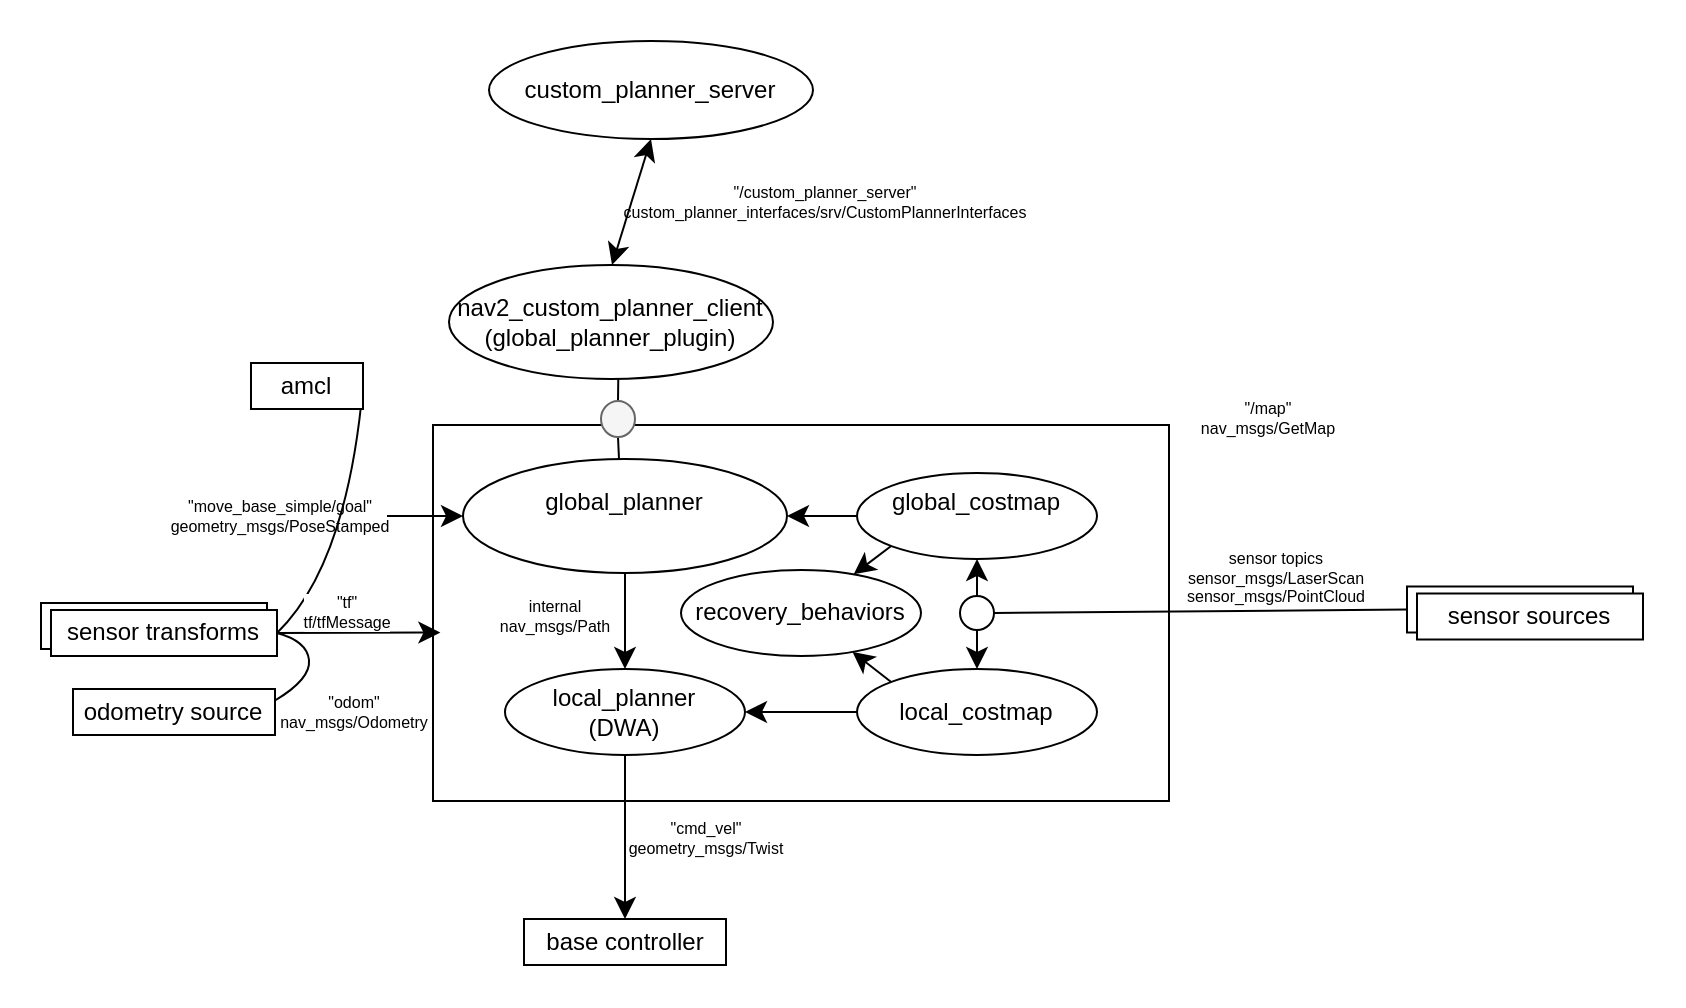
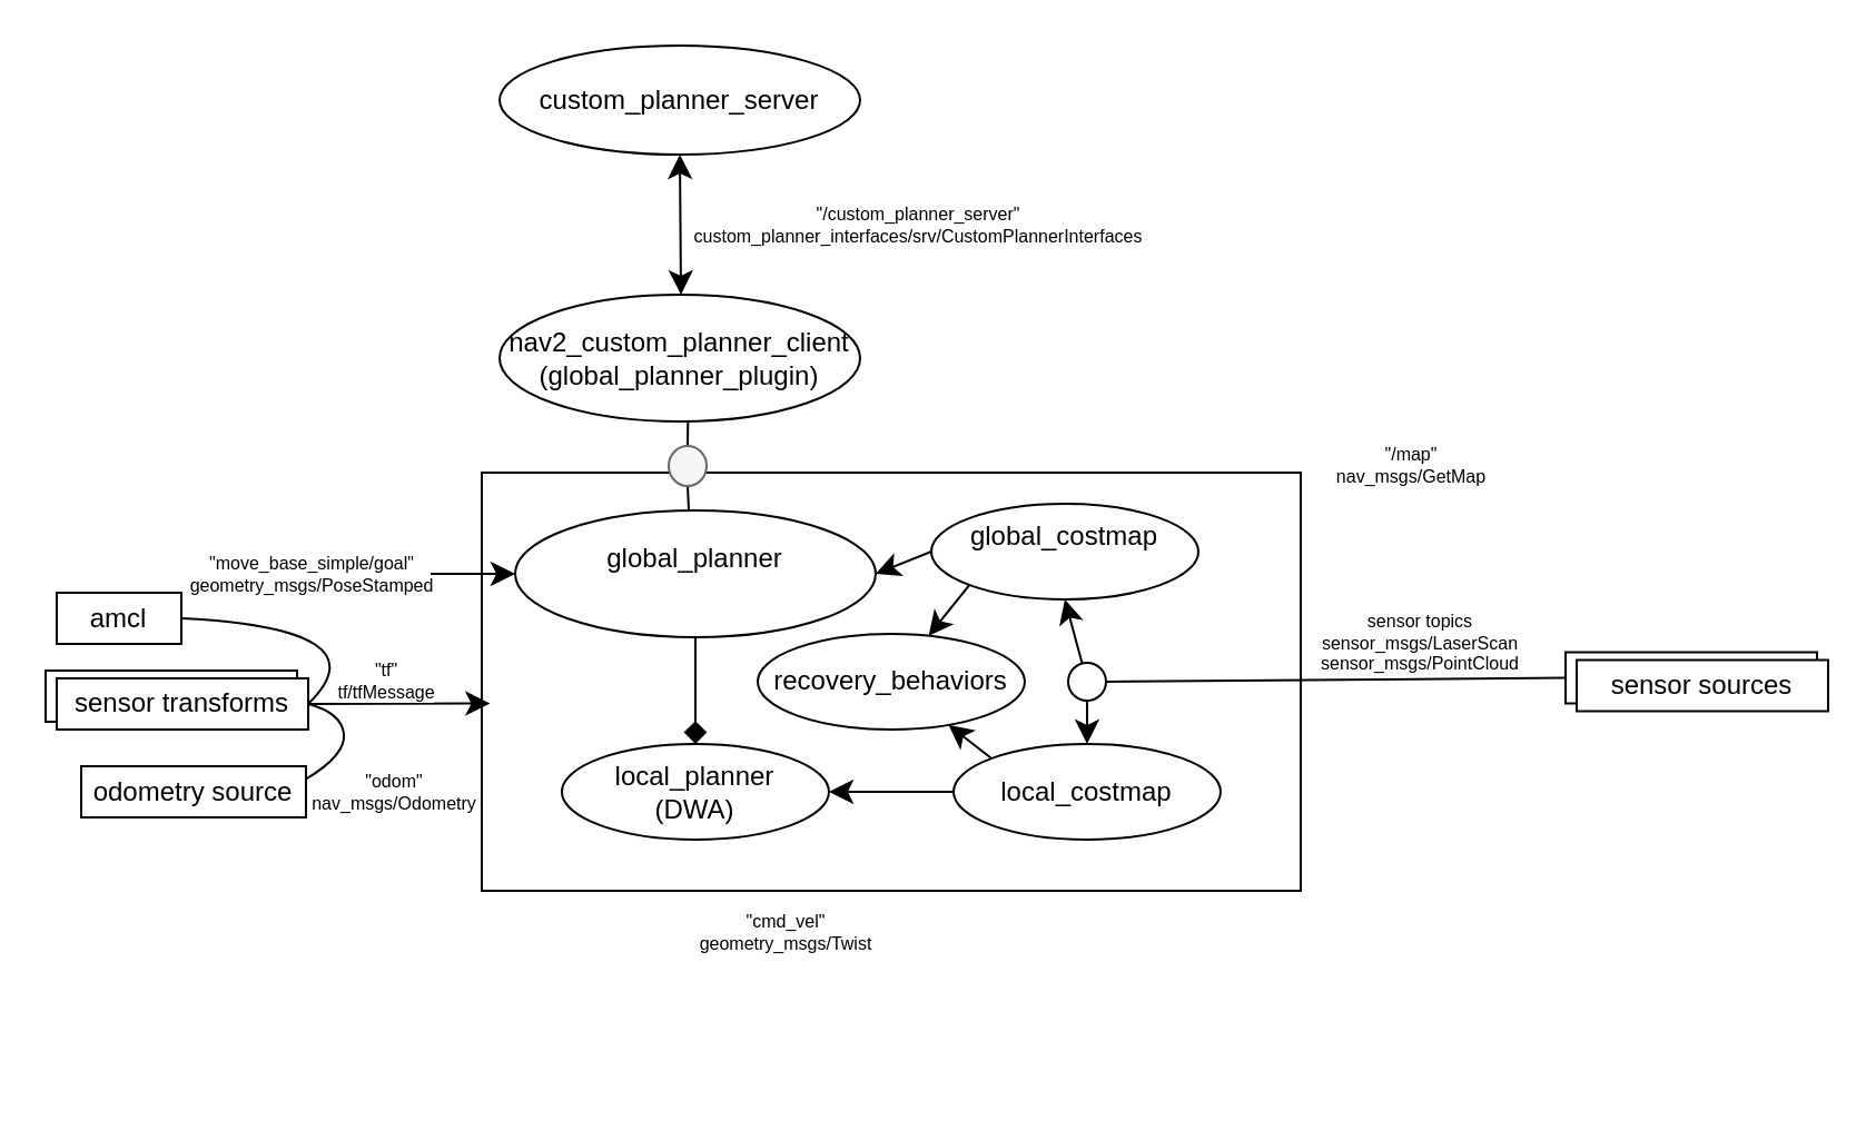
  <mxCell id="0" />
  <mxCell id="1" parent="0" />
  <mxCell id="2" value="" style="rounded=0;whiteSpace=wrap;html=1;" vertex="1" parent="1"><mxGeometry x="20" y="301" width="113" height="23" as="geometry" /></mxCell>
  <mxCell id="3" value="" style="rounded=0;whiteSpace=wrap;html=1;" vertex="1" parent="1"><mxGeometry x="216" y="212" width="368" height="188" as="geometry" /></mxCell>
- <mxCell id="4" style="edgeStyle=none;curved=1;rounded=0;orthogonalLoop=1;jettySize=auto;html=1;exitX=0.5;exitY=1;exitDx=0;exitDy=0;fontSize=12;startSize=8;endSize=8;" edge="1" parent="1" source="5" target="7"><mxGeometry relative="1" as="geometry" /></mxCell>
+ <mxCell id="4" style="edgeStyle=none;curved=1;rounded=0;orthogonalLoop=1;jettySize=auto;html=1;exitX=0.5;exitY=1;exitDx=0;exitDy=0;fontSize=12;startSize=8;endSize=8;endArrow=diamond;" edge="1" parent="1" source="5" target="7"><mxGeometry relative="1" as="geometry" /></mxCell>
  <mxCell id="5" value="&lt;div&gt;global_planner&lt;/div&gt;&lt;div&gt;&lt;br&gt;&lt;/div&gt;" style="ellipse;whiteSpace=wrap;html=1;" vertex="1" parent="1"><mxGeometry x="231" y="229" width="162" height="57" as="geometry" /></mxCell>
- <mxCell id="6" style="edgeStyle=none;curved=1;rounded=0;orthogonalLoop=1;jettySize=auto;html=1;exitX=0.5;exitY=1;exitDx=0;exitDy=0;fontSize=12;startSize=8;endSize=8;" edge="1" parent="1" source="7" target="29"><mxGeometry relative="1" as="geometry" /></mxCell>
  <mxCell id="7" value="&lt;div&gt;local_planner&lt;/div&gt;&lt;div&gt;(DWA)&lt;br&gt;&lt;/div&gt;" style="ellipse;whiteSpace=wrap;html=1;" vertex="1" parent="1"><mxGeometry x="252" y="334" width="120" height="43" as="geometry" /></mxCell>
  <mxCell id="8" style="edgeStyle=none;curved=1;rounded=0;orthogonalLoop=1;jettySize=auto;html=1;exitX=0;exitY=0.5;exitDx=0;exitDy=0;fontSize=12;startSize=8;endSize=8;" edge="1" parent="1" source="10" target="7"><mxGeometry relative="1" as="geometry" /></mxCell>
  <mxCell id="9" style="edgeStyle=none;curved=1;rounded=0;orthogonalLoop=1;jettySize=auto;html=1;exitX=0;exitY=0;exitDx=0;exitDy=0;fontSize=12;startSize=8;endSize=8;" edge="1" parent="1" source="10" target="11"><mxGeometry relative="1" as="geometry" /></mxCell>
  <mxCell id="10" value="local_costmap" style="ellipse;whiteSpace=wrap;html=1;" vertex="1" parent="1"><mxGeometry x="428" y="334" width="120" height="43" as="geometry" /></mxCell>
  <mxCell id="11" value="recovery_behaviors" style="ellipse;whiteSpace=wrap;html=1;" vertex="1" parent="1"><mxGeometry x="340" y="284.5" width="120" height="43" as="geometry" /></mxCell>
  <mxCell id="12" style="edgeStyle=none;curved=1;rounded=0;orthogonalLoop=1;jettySize=auto;html=1;exitX=0;exitY=1;exitDx=0;exitDy=0;fontSize=12;startSize=8;endSize=8;" edge="1" parent="1" source="15" target="11"><mxGeometry relative="1" as="geometry" /></mxCell>
  <mxCell id="13" style="edgeStyle=none;curved=1;rounded=0;orthogonalLoop=1;jettySize=auto;html=1;exitX=0.5;exitY=1;exitDx=0;exitDy=0;fontSize=12;startSize=8;endSize=8;startArrow=none;startFill=0;" edge="1" parent="1" source="38" target="10"><mxGeometry relative="1" as="geometry" /></mxCell>
  <mxCell id="14" style="edgeStyle=none;curved=1;rounded=0;orthogonalLoop=1;jettySize=auto;html=1;exitX=0;exitY=0.5;exitDx=0;exitDy=0;entryX=1;entryY=0.5;entryDx=0;entryDy=0;fontSize=12;startSize=8;endSize=8;" edge="1" parent="1" source="15" target="5"><mxGeometry relative="1" as="geometry" /></mxCell>
- <mxCell id="15" value="&lt;div&gt;global_costmap&lt;/div&gt;&lt;div&gt;&lt;br&gt;&lt;/div&gt;" style="ellipse;whiteSpace=wrap;html=1;" vertex="1" parent="1"><mxGeometry x="428" y="236" width="120" height="43" as="geometry" /></mxCell>
+ <mxCell id="15" value="&lt;div&gt;global_costmap&lt;/div&gt;&lt;div&gt;&lt;br&gt;&lt;/div&gt;" style="ellipse;whiteSpace=wrap;html=1;" vertex="1" parent="1"><mxGeometry x="418" y="226" width="120" height="43" as="geometry" /></mxCell>
  <mxCell id="16" value="" style="endArrow=none;html=1;rounded=0;fontSize=12;startSize=8;endSize=8;curved=1;" edge="1" parent="1" source="22"><mxGeometry width="50" height="50" relative="1" as="geometry"><mxPoint x="309" y="229" as="sourcePoint" /><mxPoint x="309" y="161" as="targetPoint" /></mxGeometry></mxCell>
  <mxCell id="17" value="&lt;div&gt;nav2_custom_planner_client&lt;/div&gt;&lt;div&gt;(global_planner_plugin)&lt;br&gt;&lt;/div&gt;" style="ellipse;whiteSpace=wrap;html=1;" vertex="1" parent="1"><mxGeometry x="224" y="132" width="162" height="57" as="geometry" /></mxCell>
  <mxCell id="18" value="" style="endArrow=classic;startArrow=classic;html=1;rounded=0;fontSize=12;startSize=8;endSize=8;curved=1;entryX=0.5;entryY=1;entryDx=0;entryDy=0;" edge="1" parent="1" target="19"><mxGeometry width="50" height="50" relative="1" as="geometry"><mxPoint x="305.5" y="132" as="sourcePoint" /><mxPoint x="303" y="77" as="targetPoint" /></mxGeometry></mxCell>
- <mxCell id="19" value="custom_planner_server" style="ellipse;whiteSpace=wrap;html=1;" vertex="1" parent="1"><mxGeometry x="244" y="20" width="162" height="49" as="geometry" /></mxCell>
+ <mxCell id="19" value="custom_planner_server" style="ellipse;whiteSpace=wrap;html=1;" vertex="1" parent="1"><mxGeometry x="224" y="20" width="162" height="49" as="geometry" /></mxCell>
  <mxCell id="20" value="&lt;div align=&quot;center&quot; style=&quot;line-height: 40%;&quot;&gt;&lt;font style=&quot;font-size: 8px;&quot;&gt;&quot;/custom_planner_server&quot;&lt;/font&gt;&lt;/div&gt;&lt;div align=&quot;center&quot; style=&quot;line-height: 40%;&quot;&gt;&lt;font style=&quot;font-size: 8px;&quot;&gt;custom_planner_interfaces/srv/CustomPlannerInterfaces&lt;br&gt;&lt;/font&gt;&lt;/div&gt;" style="text;html=1;align=center;verticalAlign=middle;whiteSpace=wrap;rounded=0;fontSize=16;" vertex="1" parent="1"><mxGeometry x="308" y="79" width="209" height="42" as="geometry" /></mxCell>
  <mxCell id="21" value="" style="endArrow=none;html=1;rounded=0;fontSize=12;startSize=8;endSize=8;curved=1;" edge="1" parent="1" target="22"><mxGeometry width="50" height="50" relative="1" as="geometry"><mxPoint x="309" y="229" as="sourcePoint" /><mxPoint x="309" y="161" as="targetPoint" /></mxGeometry></mxCell>
  <mxCell id="22" value="" style="ellipse;whiteSpace=wrap;html=1;fillColor=#f5f5f5;strokeColor=#666666;fontColor=#333333;" vertex="1" parent="1"><mxGeometry x="300" y="200" width="17" height="18" as="geometry" /></mxCell>
  <mxCell id="23" style="edgeStyle=none;curved=1;rounded=0;orthogonalLoop=1;jettySize=auto;html=1;exitX=1;exitY=0.5;exitDx=0;exitDy=0;entryX=0;entryY=0.5;entryDx=0;entryDy=0;fontSize=12;startSize=8;endSize=8;" edge="1" parent="1" source="24" target="5"><mxGeometry relative="1" as="geometry" /></mxCell>
  <mxCell id="24" value="&lt;div style=&quot;font-size: 8px;&quot;&gt;&lt;font style=&quot;font-size: 8px;&quot;&gt;&quot;move_base_simple/goal&quot;&lt;/font&gt;&lt;/div&gt;&lt;div style=&quot;font-size: 8px;&quot;&gt;&lt;font style=&quot;font-size: 8px;&quot;&gt;geometry_msgs/PoseStamped&lt;br&gt;&lt;/font&gt;&lt;/div&gt;" style="text;html=1;align=center;verticalAlign=middle;whiteSpace=wrap;rounded=0;fontSize=16;" vertex="1" parent="1"><mxGeometry x="87" y="242.5" width="106" height="30" as="geometry" /></mxCell>
- <mxCell id="25" value="&lt;div style=&quot;font-size: 8px;&quot;&gt;&lt;font style=&quot;font-size: 8px;&quot;&gt;internal&lt;/font&gt;&lt;/div&gt;&lt;div style=&quot;font-size: 8px;&quot;&gt;&lt;font style=&quot;font-size: 8px;&quot;&gt;nav_msgs/Path&lt;br&gt;&lt;/font&gt;&lt;/div&gt;" style="text;html=1;align=center;verticalAlign=middle;whiteSpace=wrap;rounded=0;fontSize=16;" vertex="1" parent="1"><mxGeometry x="247" y="289" width="61" height="38" as="geometry" /></mxCell>
  <mxCell id="26" value="odometry source" style="rounded=0;whiteSpace=wrap;html=1;" vertex="1" parent="1"><mxGeometry x="36" y="344" width="101" height="23" as="geometry" /></mxCell>
  <mxCell id="27" style="edgeStyle=none;curved=1;rounded=0;orthogonalLoop=1;jettySize=auto;html=1;exitX=1;exitY=0.25;exitDx=0;exitDy=0;fontSize=12;startSize=8;endSize=8;entryX=1;entryY=0.5;entryDx=0;entryDy=0;endArrow=none;endFill=0;" edge="1" parent="1" source="26" target="33"><mxGeometry relative="1" as="geometry"><mxPoint x="177.167" y="317.5" as="targetPoint" /><Array as="points"><mxPoint x="155" y="339" /><mxPoint x="153" y="320" /></Array></mxGeometry></mxCell>
  <mxCell id="28" value="&lt;div style=&quot;font-size: 8px;&quot;&gt;&lt;font style=&quot;font-size: 8px;&quot;&gt;&quot;odom&quot;&lt;/font&gt;&lt;/div&gt;&lt;div style=&quot;font-size: 8px;&quot;&gt;&lt;font style=&quot;font-size: 8px;&quot;&gt;nav_msgs/Odometry&lt;br&gt;&lt;/font&gt;&lt;/div&gt;" style="text;html=1;align=center;verticalAlign=middle;whiteSpace=wrap;rounded=0;fontSize=16;" vertex="1" parent="1"><mxGeometry x="138" y="340.5" width="78" height="30" as="geometry" /></mxCell>
- <mxCell id="29" value="base controller" style="rounded=0;whiteSpace=wrap;html=1;" vertex="1" parent="1"><mxGeometry x="261.5" y="459" width="101" height="23" as="geometry" /></mxCell>
  <mxCell id="30" value="&lt;div style=&quot;font-size: 8px;&quot;&gt;&lt;font style=&quot;font-size: 8px;&quot;&gt;&quot;cmd_vel&quot;&lt;/font&gt;&lt;/div&gt;&lt;div style=&quot;font-size: 8px;&quot;&gt;&lt;font style=&quot;font-size: 8px;&quot;&gt;geometry_msgs/Twist&lt;br&gt;&lt;/font&gt;&lt;/div&gt;" style="text;html=1;align=center;verticalAlign=middle;whiteSpace=wrap;rounded=0;fontSize=16;" vertex="1" parent="1"><mxGeometry x="308" y="400" width="90" height="38" as="geometry" /></mxCell>
  <mxCell id="31" value="&lt;div style=&quot;font-size: 8px;&quot;&gt;&lt;font style=&quot;font-size: 8px;&quot;&gt;&quot;/map&quot;&lt;/font&gt;&lt;/div&gt;&lt;div style=&quot;font-size: 8px;&quot;&gt;&lt;font style=&quot;font-size: 8px;&quot;&gt;nav_msgs/GetMap&lt;br&gt;&lt;/font&gt;&lt;/div&gt;" style="text;html=1;align=center;verticalAlign=middle;whiteSpace=wrap;rounded=0;fontSize=16;" vertex="1" parent="1"><mxGeometry x="596" y="192.5" width="76" height="33" as="geometry" /></mxCell>
  <mxCell id="32" style="edgeStyle=none;curved=1;rounded=0;orthogonalLoop=1;jettySize=auto;html=1;exitX=1;exitY=0.5;exitDx=0;exitDy=0;entryX=1;entryY=0.5;entryDx=0;entryDy=0;fontSize=12;startSize=8;endSize=8;endArrow=none;endFill=0;" edge="1" parent="1" source="33" target="34"><mxGeometry relative="1" as="geometry"><Array as="points"><mxPoint x="173" y="282" /></Array></mxGeometry></mxCell>
  <mxCell id="33" value="sensor transforms" style="rounded=0;whiteSpace=wrap;html=1;" vertex="1" parent="1"><mxGeometry x="25" y="304.5" width="113" height="23" as="geometry" /></mxCell>
- <mxCell id="34" value="&lt;div&gt;amcl&lt;/div&gt;" style="rounded=0;whiteSpace=wrap;html=1;" vertex="1" parent="1"><mxGeometry x="125" y="181" width="56" height="23" as="geometry" /></mxCell>
+ <mxCell id="34" value="&lt;div&gt;amcl&lt;/div&gt;" style="rounded=0;whiteSpace=wrap;html=1;" vertex="1" parent="1"><mxGeometry x="25" y="266" width="56" height="23" as="geometry" /></mxCell>
  <mxCell id="35" style="edgeStyle=none;curved=1;rounded=0;orthogonalLoop=1;jettySize=auto;html=1;exitX=1;exitY=0.5;exitDx=0;exitDy=0;entryX=0.01;entryY=0.552;entryDx=0;entryDy=0;entryPerimeter=0;fontSize=12;startSize=8;endSize=8;" edge="1" parent="1" source="33" target="3"><mxGeometry relative="1" as="geometry" /></mxCell>
  <mxCell id="36" value="&lt;div style=&quot;font-size: 8px;&quot;&gt;&lt;font style=&quot;font-size: 8px;&quot;&gt;&quot;tf&quot;&lt;/font&gt;&lt;/div&gt;&lt;div style=&quot;font-size: 8px;&quot;&gt;&lt;font style=&quot;font-size: 8px;&quot;&gt;tf/tfMessage&lt;br&gt;&lt;/font&gt;&lt;/div&gt;" style="edgeLabel;html=1;align=center;verticalAlign=middle;resizable=0;points=[];fontSize=12;" vertex="1" connectable="0" parent="35"><mxGeometry x="0.02" y="1" relative="1" as="geometry"><mxPoint x="-7" y="-9" as="offset" /></mxGeometry></mxCell>
  <mxCell id="37" value="" style="edgeStyle=none;curved=1;rounded=0;orthogonalLoop=1;jettySize=auto;html=1;exitX=0.5;exitY=1;exitDx=0;exitDy=0;fontSize=12;startSize=8;endSize=8;startArrow=classic;startFill=1;endArrow=none;endFill=0;" edge="1" parent="1" source="15" target="38"><mxGeometry relative="1" as="geometry"><mxPoint x="488" y="279" as="sourcePoint" /><mxPoint x="488" y="334" as="targetPoint" /></mxGeometry></mxCell>
  <mxCell id="38" value="" style="ellipse;whiteSpace=wrap;html=1;aspect=fixed;" vertex="1" parent="1"><mxGeometry x="479.5" y="297.5" width="17" height="17" as="geometry" /></mxCell>
  <mxCell id="39" style="edgeStyle=none;curved=1;rounded=0;orthogonalLoop=1;jettySize=auto;html=1;exitX=0;exitY=0.5;exitDx=0;exitDy=0;entryX=1;entryY=0.5;entryDx=0;entryDy=0;fontSize=12;startSize=8;endSize=8;endArrow=none;endFill=0;" edge="1" parent="1" source="40" target="38"><mxGeometry relative="1" as="geometry" /></mxCell>
  <mxCell id="40" value="" style="rounded=0;whiteSpace=wrap;html=1;" vertex="1" parent="1"><mxGeometry x="703" y="292.75" width="113" height="23" as="geometry" /></mxCell>
  <mxCell id="41" value="sensor sources" style="rounded=0;whiteSpace=wrap;html=1;" vertex="1" parent="1"><mxGeometry x="708" y="296.25" width="113" height="23" as="geometry" /></mxCell>
  <mxCell id="42" value="&lt;div style=&quot;font-size: 8px;&quot;&gt;&lt;font style=&quot;font-size: 8px;&quot;&gt;sensor topics&lt;/font&gt;&lt;/div&gt;&lt;div style=&quot;font-size: 8px;&quot;&gt;&lt;font style=&quot;font-size: 8px;&quot;&gt;sensor_msgs/LaserScan&lt;/font&gt;&lt;/div&gt;&lt;div style=&quot;font-size: 8px;&quot;&gt;&lt;font style=&quot;font-size: 8px;&quot;&gt;sensor_msgs/PointCloud&lt;br&gt;&lt;/font&gt;&lt;/div&gt;" style="text;html=1;align=center;verticalAlign=middle;whiteSpace=wrap;rounded=0;fontSize=16;" vertex="1" parent="1"><mxGeometry x="579" y="272.5" width="118" height="33" as="geometry" /></mxCell>
